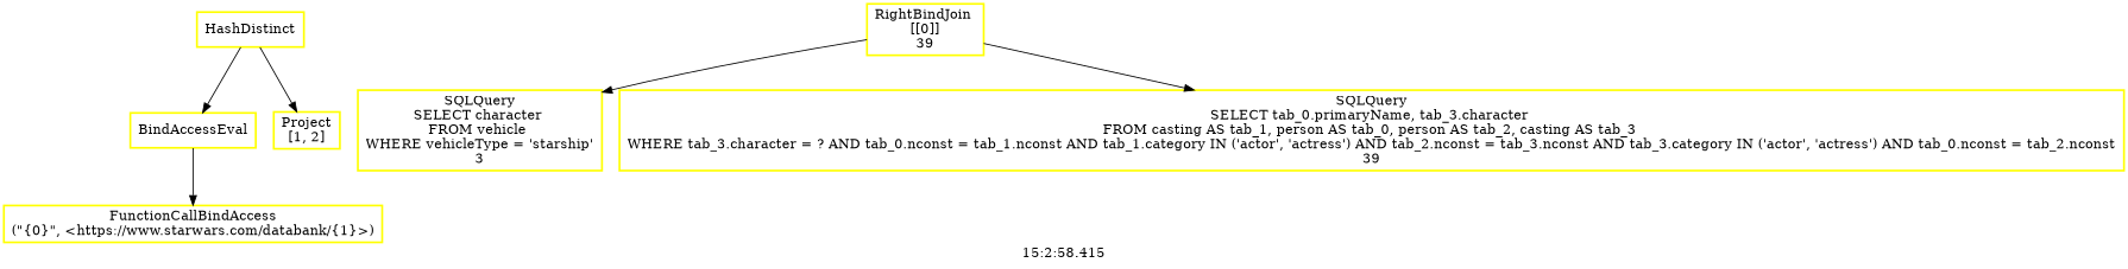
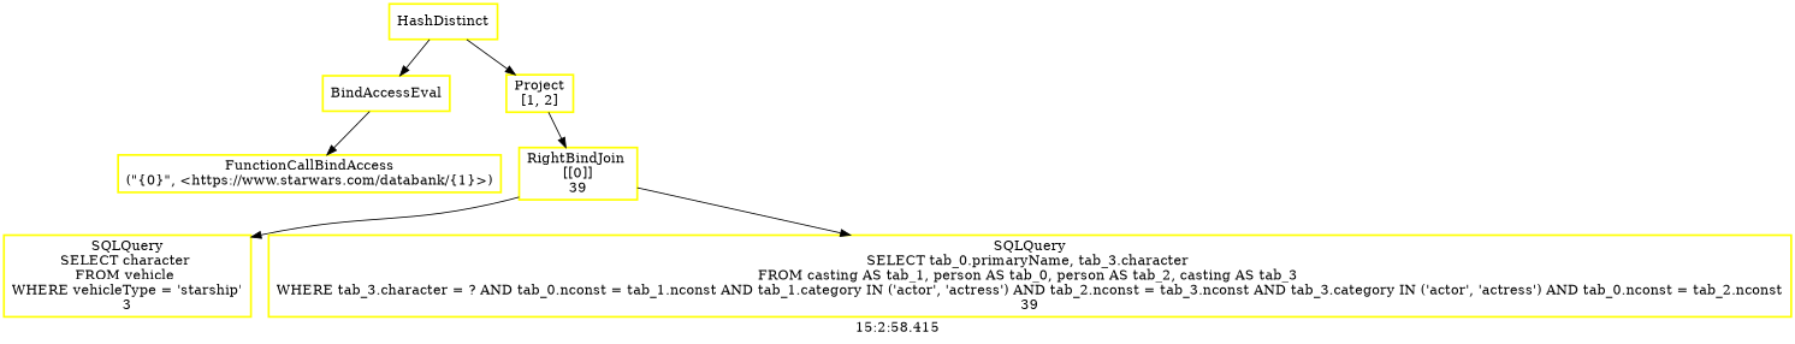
  digraph {
    label="15:2:58.415"
    node [color=yellow fontcolor=black shape=rectangle style=bold]
    edge [color=black]
    n1 [label=BindAccessEval]
    n2 [label="FunctionCallBindAccess\n(\"{0}\", <https://www.starwars.com/databank/{1}>)"]
    n3 [label=HashDistinct]
    n4 [label="Project\n[1, 2]"]
    n5 [label="RightBindJoin \n[[0]]\n39"]
    n6 [label="SQLQuery\nSELECT character \nFROM vehicle \nWHERE vehicleType = 'starship'\n3"]
    n7 [label="SQLQuery\nSELECT tab_0.primaryName, tab_3.character \nFROM casting AS tab_1, person AS tab_0, person AS tab_2, casting AS tab_3 \nWHERE tab_3.character = ? AND tab_0.nconst = tab_1.nconst AND tab_1.category IN ('actor', 'actress') AND tab_2.nconst = tab_3.nconst AND tab_3.category IN ('actor', 'actress') AND tab_0.nconst = tab_2.nconst\n39"]
    n1 -> n2
    n3 -> n1
    n3 -> n4
+   n4 -> n5
    n5 -> n6
    n5 -> n7
  }
